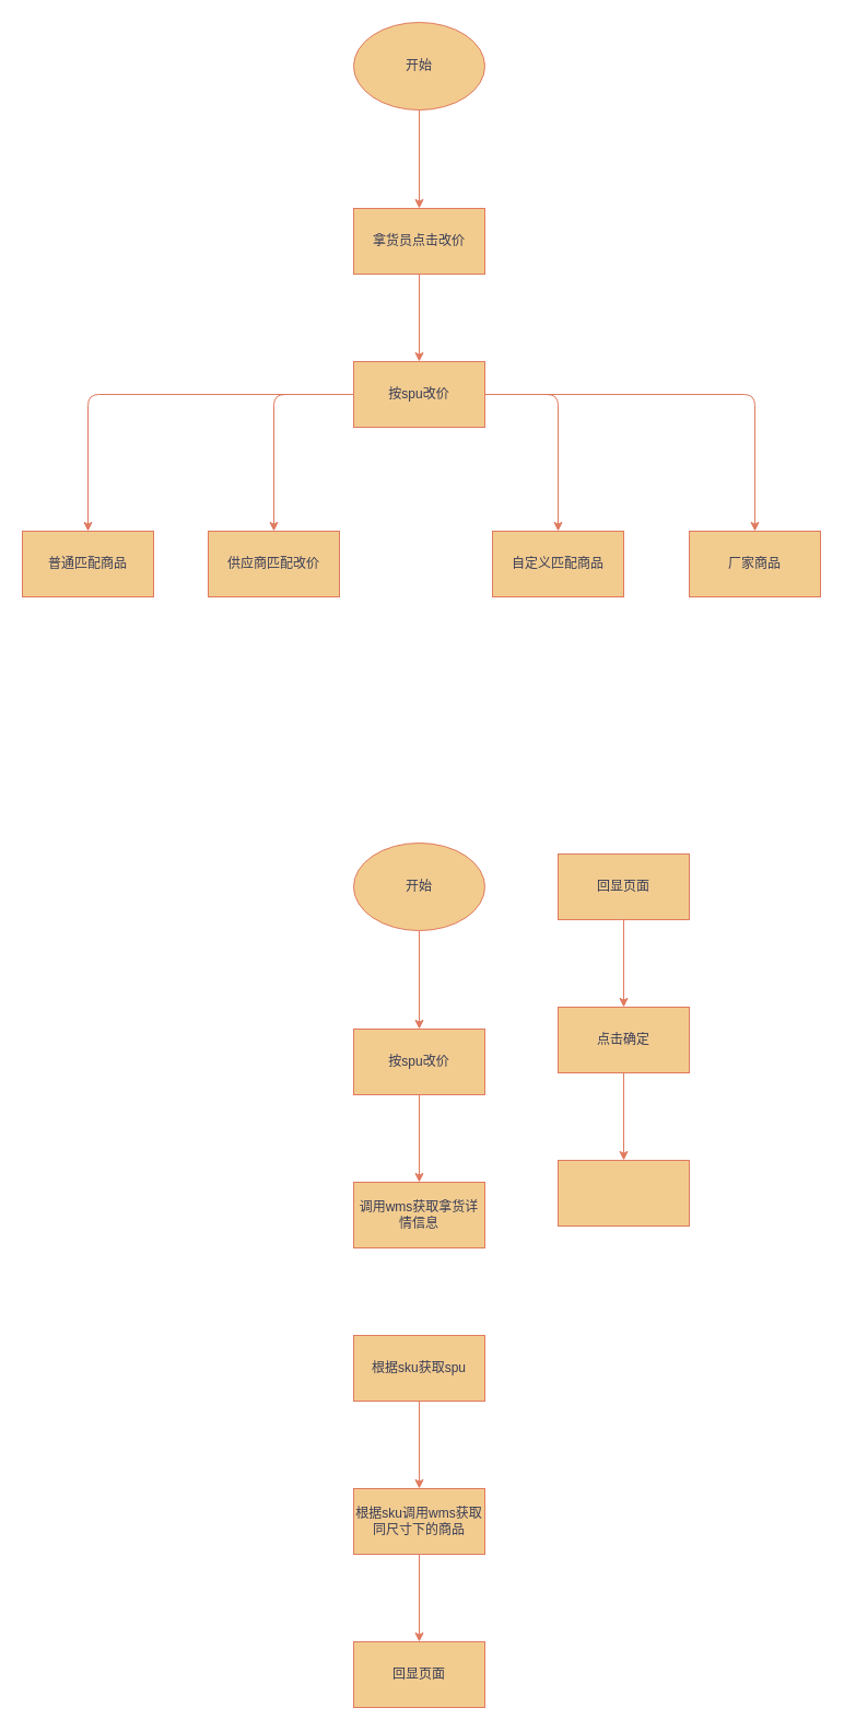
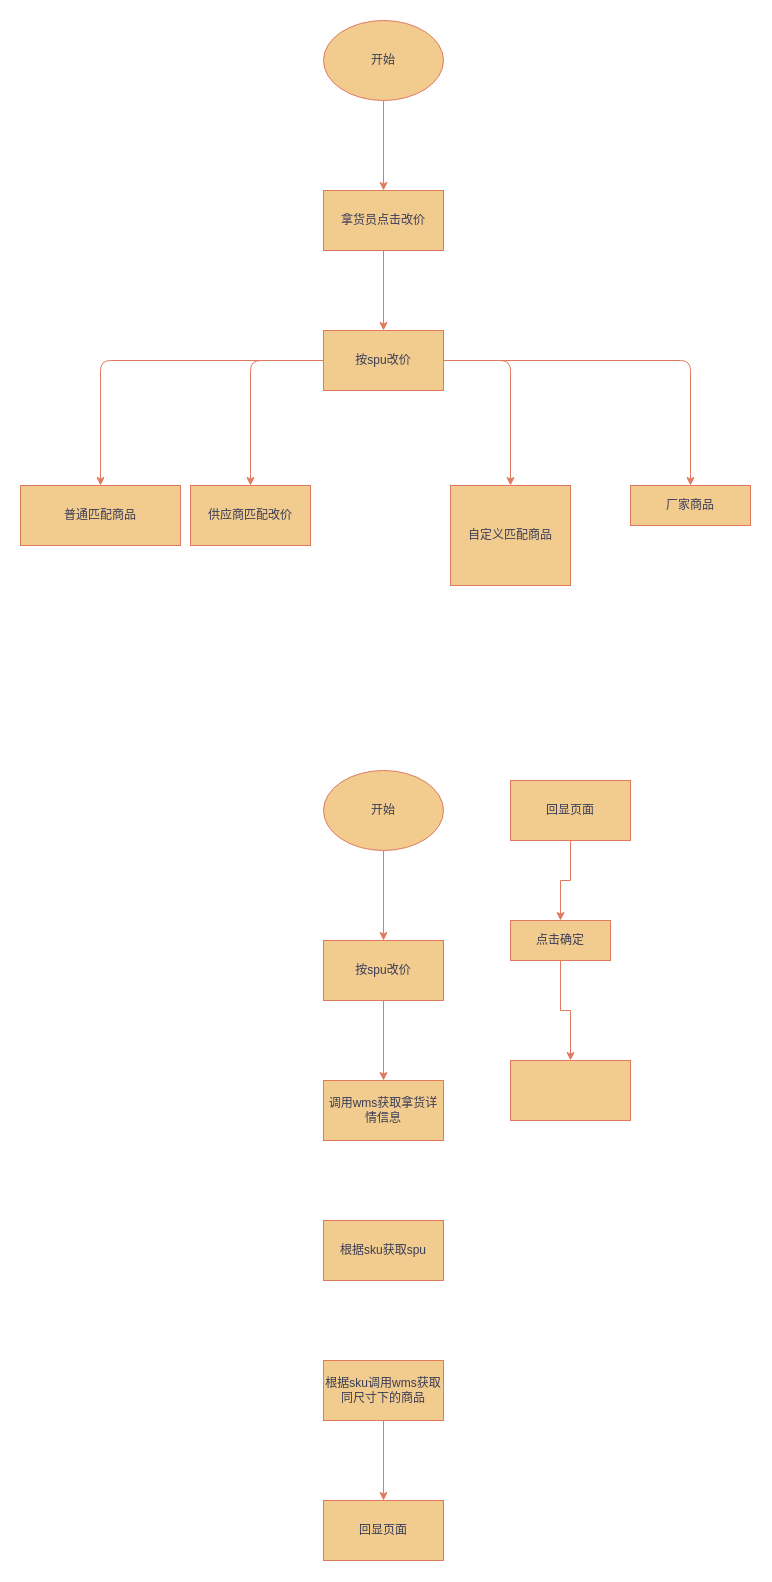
  <mxCell id="0" />
  <mxCell id="1" parent="0" />
  <mxCell id="2" value="" style="edgeStyle=orthogonalEdgeStyle;rounded=0;orthogonalLoop=1;jettySize=auto;html=1;labelBackgroundColor=none;strokeColor=#E07A5F;fontColor=default;" parent="1" source="3" target="5" edge="1"><mxGeometry relative="1" as="geometry" /></mxCell>
  <mxCell id="3" value="开始" style="ellipse;whiteSpace=wrap;html=1;labelBackgroundColor=none;fillColor=#F2CC8F;strokeColor=#E07A5F;fontColor=#393C56;" parent="1" vertex="1"><mxGeometry x="323" y="20" width="120" height="80" as="geometry" /></mxCell>
  <mxCell id="4" value="" style="edgeStyle=orthogonalEdgeStyle;rounded=0;orthogonalLoop=1;jettySize=auto;html=1;labelBackgroundColor=none;strokeColor=#E07A5F;fontColor=default;" parent="1" source="5" target="10" edge="1"><mxGeometry relative="1" as="geometry" /></mxCell>
  <mxCell id="5" value="拿货员点击改价" style="whiteSpace=wrap;html=1;labelBackgroundColor=none;fillColor=#F2CC8F;strokeColor=#E07A5F;fontColor=#393C56;" parent="1" vertex="1"><mxGeometry x="323" y="190" width="120" height="60" as="geometry" /></mxCell>
  <mxCell id="6" value="" style="edgeStyle=orthogonalEdgeStyle;rounded=1;orthogonalLoop=1;jettySize=auto;html=1;strokeColor=#E07A5F;fontColor=#393C56;fillColor=#F2CC8F;" parent="1" source="10" target="11" edge="1"><mxGeometry relative="1" as="geometry" /></mxCell>
  <mxCell id="7" value="" style="edgeStyle=orthogonalEdgeStyle;rounded=1;orthogonalLoop=1;jettySize=auto;html=1;strokeColor=#E07A5F;fontColor=#393C56;fillColor=#F2CC8F;" parent="1" source="10" target="12" edge="1"><mxGeometry relative="1" as="geometry" /></mxCell>
  <mxCell id="8" value="" style="edgeStyle=orthogonalEdgeStyle;rounded=1;orthogonalLoop=1;jettySize=auto;html=1;strokeColor=#E07A5F;fontColor=#393C56;fillColor=#F2CC8F;" parent="1" source="10" target="13" edge="1"><mxGeometry relative="1" as="geometry" /></mxCell>
  <mxCell id="9" value="" style="edgeStyle=orthogonalEdgeStyle;rounded=1;orthogonalLoop=1;jettySize=auto;html=1;strokeColor=#E07A5F;fontColor=#393C56;fillColor=#F2CC8F;" parent="1" source="10" target="14" edge="1"><mxGeometry relative="1" as="geometry" /></mxCell>
  <mxCell id="10" value="按spu改价" style="whiteSpace=wrap;html=1;labelBackgroundColor=none;fillColor=#F2CC8F;strokeColor=#E07A5F;fontColor=#393C56;" parent="1" vertex="1"><mxGeometry x="323" y="330" width="120" height="60" as="geometry" /></mxCell>
- <mxCell id="11" value="普通匹配商品" style="whiteSpace=wrap;html=1;fillColor=#F2CC8F;strokeColor=#E07A5F;fontColor=#393C56;labelBackgroundColor=none;" parent="1" vertex="1"><mxGeometry x="20" y="485" width="120" height="60" as="geometry" /></mxCell>
+ <mxCell id="11" value="普通匹配商品" style="whiteSpace=wrap;html=1;fillColor=#F2CC8F;strokeColor=#E07A5F;fontColor=#393C56;labelBackgroundColor=none;" parent="1" vertex="1"><mxGeometry x="20" y="485" width="160" height="60" as="geometry" /></mxCell>
  <mxCell id="12" value="供应商匹配改价" style="whiteSpace=wrap;html=1;fillColor=#F2CC8F;strokeColor=#E07A5F;fontColor=#393C56;labelBackgroundColor=none;" parent="1" vertex="1"><mxGeometry x="190" y="485" width="120" height="60" as="geometry" /></mxCell>
- <mxCell id="13" value="自定义匹配商品" style="whiteSpace=wrap;html=1;fillColor=#F2CC8F;strokeColor=#E07A5F;fontColor=#393C56;labelBackgroundColor=none;" parent="1" vertex="1"><mxGeometry x="450" y="485" width="120" height="60" as="geometry" /></mxCell>
- <mxCell id="14" value="厂家商品" style="whiteSpace=wrap;html=1;fillColor=#F2CC8F;strokeColor=#E07A5F;fontColor=#393C56;labelBackgroundColor=none;" parent="1" vertex="1"><mxGeometry x="630" y="485" width="120" height="60" as="geometry" /></mxCell>
+ <mxCell id="13" value="自定义匹配商品" style="whiteSpace=wrap;html=1;fillColor=#F2CC8F;strokeColor=#E07A5F;fontColor=#393C56;labelBackgroundColor=none;" parent="1" vertex="1"><mxGeometry x="450" y="485" width="120" height="100" as="geometry" /></mxCell>
+ <mxCell id="14" value="厂家商品" style="whiteSpace=wrap;html=1;fillColor=#F2CC8F;strokeColor=#E07A5F;fontColor=#393C56;labelBackgroundColor=none;" parent="1" vertex="1"><mxGeometry x="630" y="485" width="120" height="40" as="geometry" /></mxCell>
  <mxCell id="15" value="" style="edgeStyle=orthogonalEdgeStyle;rounded=0;orthogonalLoop=1;jettySize=auto;html=1;strokeColor=#E07A5F;fontColor=#393C56;fillColor=#F2CC8F;" parent="1" source="16" target="18" edge="1"><mxGeometry relative="1" as="geometry" /></mxCell>
  <mxCell id="16" value="开始" style="ellipse;whiteSpace=wrap;html=1;strokeColor=#E07A5F;fontColor=#393C56;fillColor=#F2CC8F;" parent="1" vertex="1"><mxGeometry x="323" y="770" width="120" height="80" as="geometry" /></mxCell>
  <mxCell id="17" value="" style="edgeStyle=orthogonalEdgeStyle;rounded=0;orthogonalLoop=1;jettySize=auto;html=1;strokeColor=#E07A5F;fontColor=#393C56;fillColor=#F2CC8F;" parent="1" source="18" target="19" edge="1"><mxGeometry relative="1" as="geometry" /></mxCell>
  <mxCell id="18" value="按spu改价" style="whiteSpace=wrap;html=1;fillColor=#F2CC8F;strokeColor=#E07A5F;fontColor=#393C56;" parent="1" vertex="1"><mxGeometry x="323" y="940" width="120" height="60" as="geometry" /></mxCell>
  <mxCell id="19" value="调用wms获取拿货详情信息" style="whiteSpace=wrap;html=1;fillColor=#F2CC8F;strokeColor=#E07A5F;fontColor=#393C56;" parent="1" vertex="1"><mxGeometry x="323" y="1080" width="120" height="60" as="geometry" /></mxCell>
- <mxCell id="20" value="" style="edgeStyle=orthogonalEdgeStyle;rounded=0;orthogonalLoop=1;jettySize=auto;html=1;strokeColor=#E07A5F;fontColor=#393C56;fillColor=#F2CC8F;" parent="1" source="21" target="23" edge="1"><mxGeometry relative="1" as="geometry" /></mxCell>
  <mxCell id="21" value="根据sku获取spu" style="whiteSpace=wrap;html=1;fillColor=#F2CC8F;strokeColor=#E07A5F;fontColor=#393C56;" parent="1" vertex="1"><mxGeometry x="323" y="1220" width="120" height="60" as="geometry" /></mxCell>
  <mxCell id="22" value="" style="edgeStyle=orthogonalEdgeStyle;rounded=0;orthogonalLoop=1;jettySize=auto;html=1;strokeColor=#E07A5F;fontColor=#393C56;fillColor=#F2CC8F;" parent="1" source="23" target="24" edge="1"><mxGeometry relative="1" as="geometry" /></mxCell>
  <mxCell id="23" value="根据sku调用wms获取同尺寸下的商品" style="whiteSpace=wrap;html=1;fillColor=#F2CC8F;strokeColor=#E07A5F;fontColor=#393C56;" parent="1" vertex="1"><mxGeometry x="323" y="1360" width="120" height="60" as="geometry" /></mxCell>
  <mxCell id="24" value="回显页面" style="whiteSpace=wrap;html=1;fillColor=#F2CC8F;strokeColor=#E07A5F;fontColor=#393C56;" parent="1" vertex="1"><mxGeometry x="323" y="1500" width="120" height="60" as="geometry" /></mxCell>
  <mxCell id="25" value="" style="edgeStyle=orthogonalEdgeStyle;rounded=0;orthogonalLoop=1;jettySize=auto;html=1;strokeColor=#E07A5F;fontColor=#393C56;fillColor=#F2CC8F;" parent="1" source="26" target="28" edge="1"><mxGeometry relative="1" as="geometry" /></mxCell>
  <mxCell id="26" value="回显页面" style="whiteSpace=wrap;html=1;fillColor=#F2CC8F;strokeColor=#E07A5F;fontColor=#393C56;" parent="1" vertex="1"><mxGeometry x="510" y="780" width="120" height="60" as="geometry" /></mxCell>
  <mxCell id="27" value="" style="edgeStyle=orthogonalEdgeStyle;rounded=0;orthogonalLoop=1;jettySize=auto;html=1;strokeColor=#E07A5F;fontColor=#393C56;fillColor=#F2CC8F;" parent="1" source="28" target="29" edge="1"><mxGeometry relative="1" as="geometry" /></mxCell>
- <mxCell id="28" value="点击确定" style="whiteSpace=wrap;html=1;fillColor=#F2CC8F;strokeColor=#E07A5F;fontColor=#393C56;" parent="1" vertex="1"><mxGeometry x="510" y="920" width="120" height="60" as="geometry" /></mxCell>
+ <mxCell id="28" value="点击确定" style="whiteSpace=wrap;html=1;fillColor=#F2CC8F;strokeColor=#E07A5F;fontColor=#393C56;" parent="1" vertex="1"><mxGeometry x="510" y="920" width="100" height="40" as="geometry" /></mxCell>
  <mxCell id="29" value="" style="whiteSpace=wrap;html=1;fillColor=#F2CC8F;strokeColor=#E07A5F;fontColor=#393C56;" parent="1" vertex="1"><mxGeometry x="510" y="1060" width="120" height="60" as="geometry" /></mxCell>
